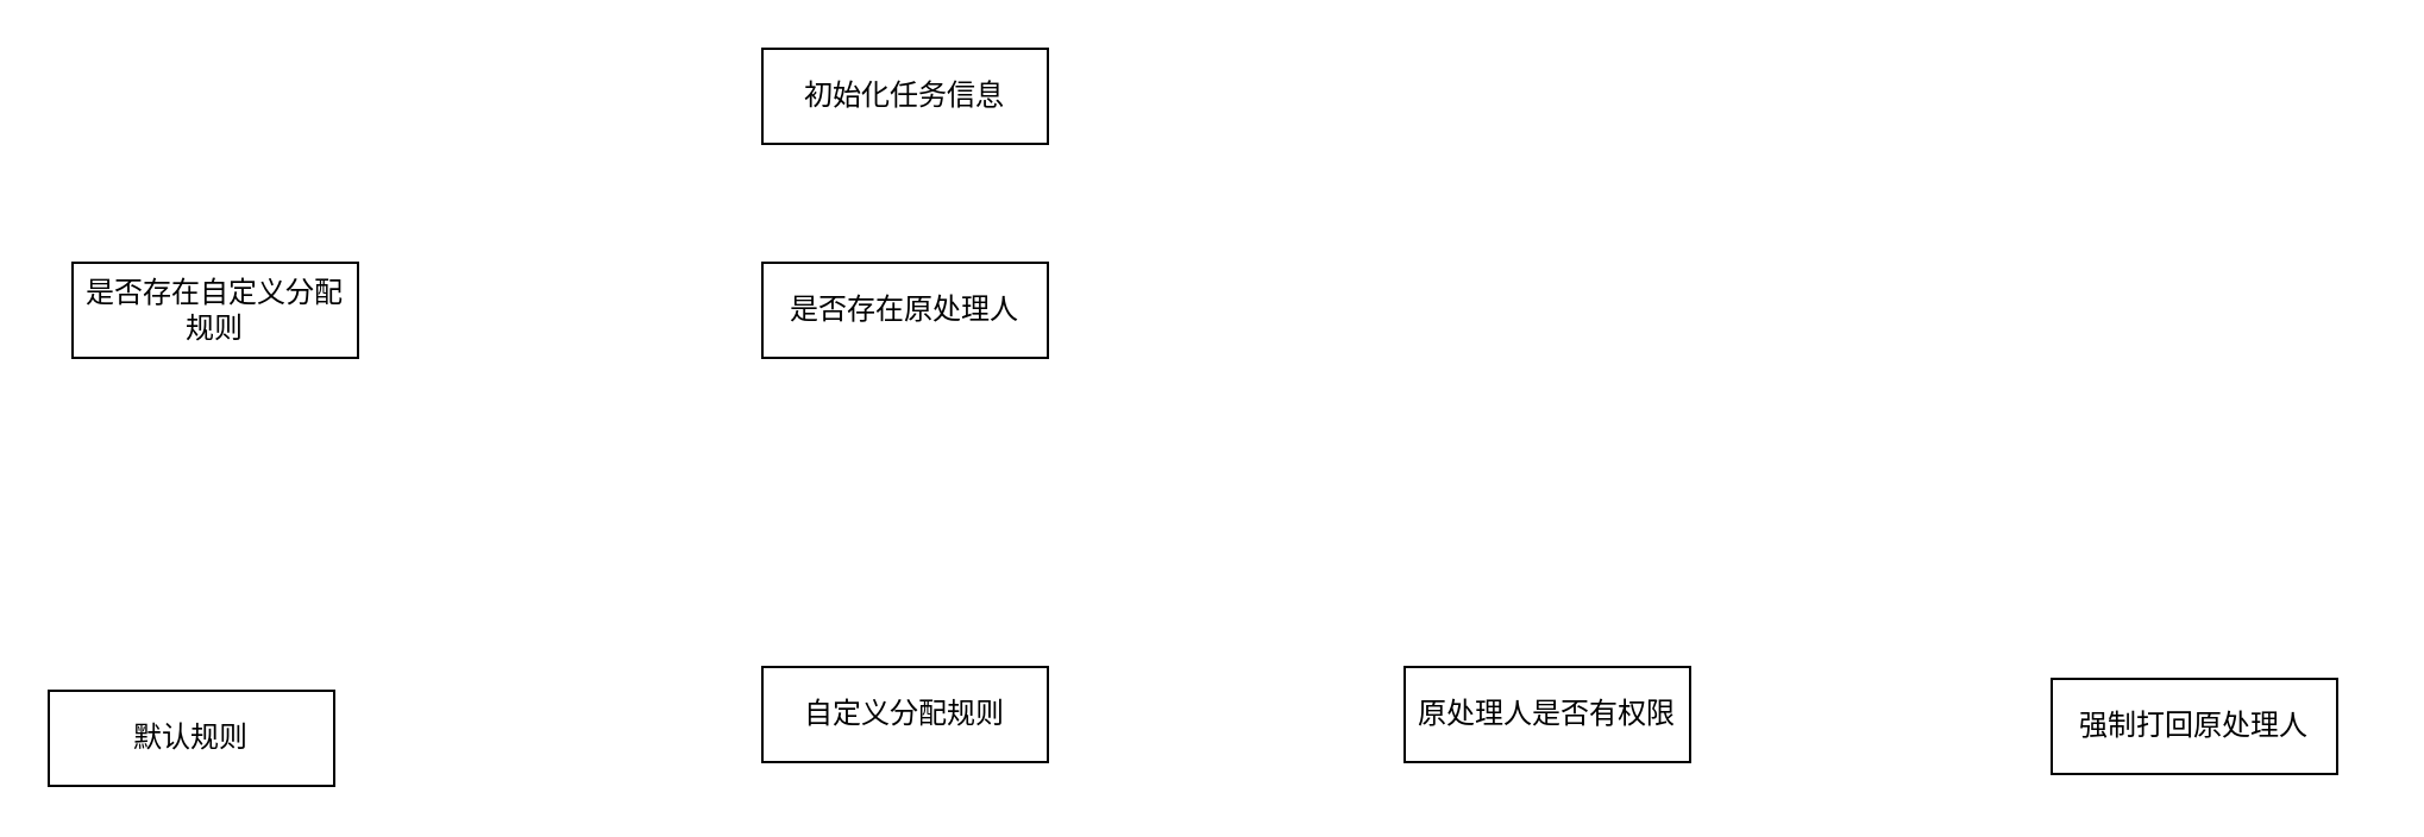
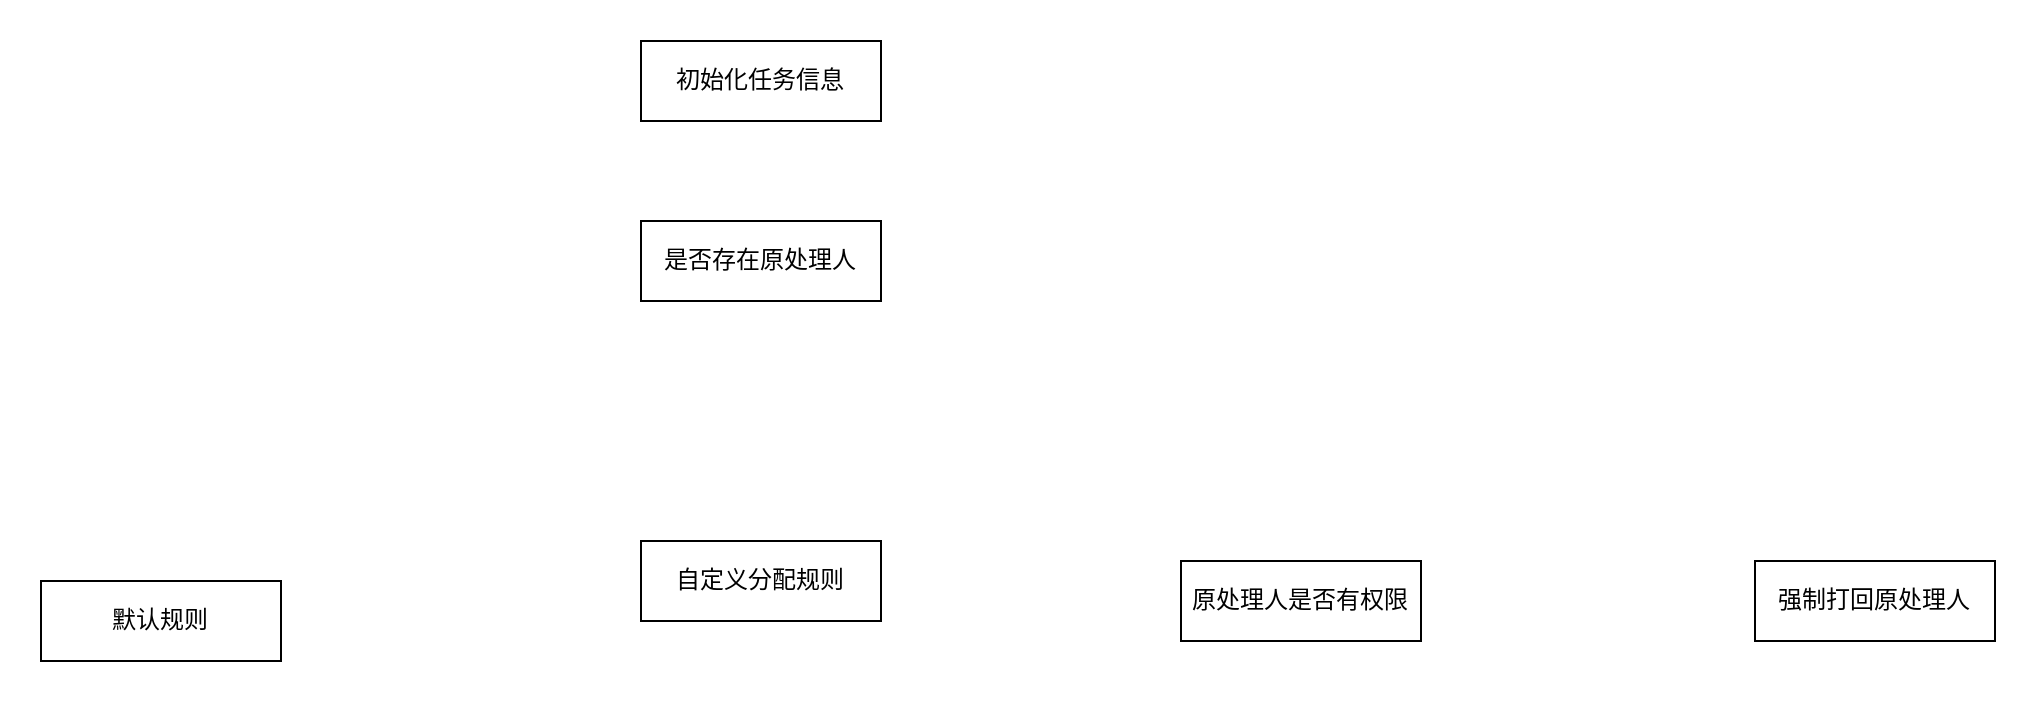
  <mxCell id="0" />
  <mxCell id="1" parent="0" />
  <mxCell id="2" value="初始化任务信息" style="rounded=0;whiteSpace=wrap;html=1;" vertex="1" parent="1"><mxGeometry x="320" y="20" width="120" height="40" as="geometry" /></mxCell>
  <mxCell id="3" value="是否存在原处理人" style="rounded=0;whiteSpace=wrap;html=1;" vertex="1" parent="1"><mxGeometry x="320" y="110" width="120" height="40" as="geometry" /></mxCell>
- <mxCell id="4" value="是否存在自定义分配规则" style="rounded=0;whiteSpace=wrap;html=1;" vertex="1" parent="1"><mxGeometry x="30" y="110" width="120" height="40" as="geometry" /></mxCell>
- <mxCell id="5" value="自定义分配规则" style="rounded=0;whiteSpace=wrap;html=1;" vertex="1" parent="1"><mxGeometry x="320" y="280" width="120" height="40" as="geometry" /></mxCell>
+ <mxCell id="5" value="自定义分配规则" style="rounded=0;whiteSpace=wrap;html=1;" vertex="1" parent="1"><mxGeometry x="320" y="270" width="120" height="40" as="geometry" /></mxCell>
  <mxCell id="6" value="默认规则" style="rounded=0;whiteSpace=wrap;html=1;" vertex="1" parent="1"><mxGeometry x="20" y="290" width="120" height="40" as="geometry" /></mxCell>
- <mxCell id="7" value="强制打回原处理人" style="rounded=0;whiteSpace=wrap;html=1;" vertex="1" parent="1"><mxGeometry x="862" y="285" width="120" height="40" as="geometry" /></mxCell>
+ <mxCell id="7" value="强制打回原处理人" style="rounded=0;whiteSpace=wrap;html=1;" vertex="1" parent="1"><mxGeometry x="877" y="280" width="120" height="40" as="geometry" /></mxCell>
  <mxCell id="8" value="原处理人是否有权限" style="rounded=0;whiteSpace=wrap;html=1;" vertex="1" parent="1"><mxGeometry x="590" y="280" width="120" height="40" as="geometry" /></mxCell>
